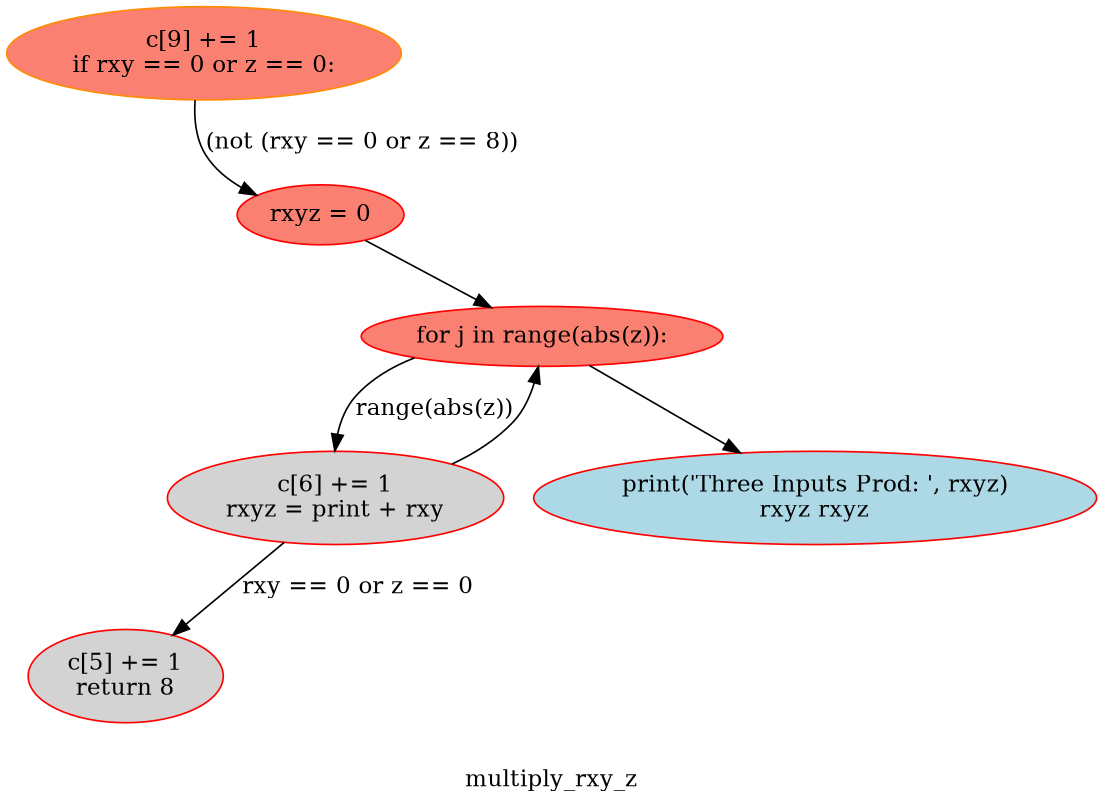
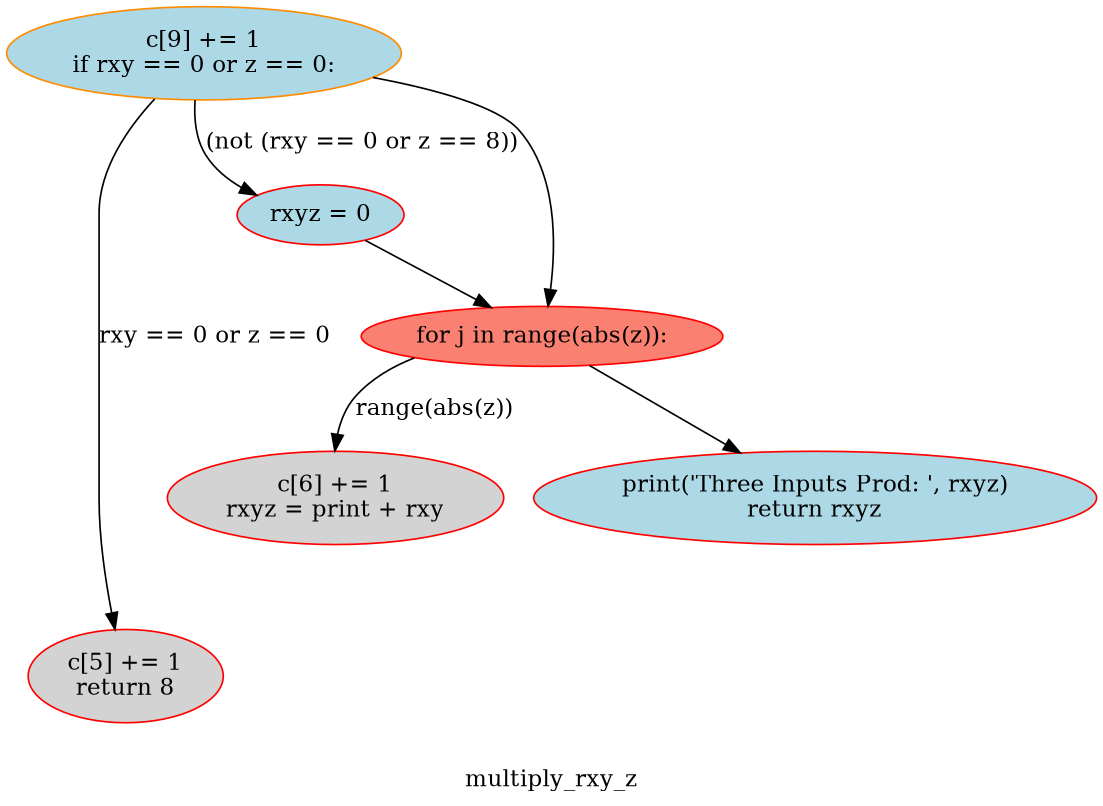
  digraph {
    label=multiply_rxy_z
    node [color=red fillcolor=salmon style=filled]
-   n1 [color=darkorange height=0.77585 label="c[9] += 1\nif rxy == 0 or z == 0:\n" width=2.6566]
+   n1 [color=darkorange fillcolor=lightblue height=0.77585 label="c[9] += 1\nif rxy == 0 or z == 0:\n" width=2.6566]
    n2 [fillcolor=lightgrey height=0.77585 label="c[5] += 1\nreturn 8\n" width=1.3602]
-   n3 [height=0.5 label="rxyz = 0\n" width=1.1551]
+   n3 [fillcolor=lightblue height=0.5 label="rxyz = 0\n" width=1.1551]
    n4 [height=0.5 label="for j in range(abs(z)):\n" width=2.458]
    n5 [fillcolor=lightgrey height=0.77585 label="c[6] += 1\nrxyz = print + rxy\n" width=2.2294]
-   n6 [fillcolor=lightblue height=0.77585 label="print('Three Inputs Prod: ', rxyz)\nrxyz rxyz\n" width=3.8793]
-   n5 -> n2 [label="rxy == 0 or z == 0"]
+   n6 [fillcolor=lightblue height=0.77585 label="print('Three Inputs Prod: ', rxyz)\nreturn rxyz\n" width=3.8793]
+   n1 -> n2 [label="rxy == 0 or z == 0"]
    n1 -> n3 [label="(not (rxy == 0 or z == 8))"]
    n3 -> n4
    n4 -> n5 [label="range(abs(z))"]
    n4 -> n6
-   n5 -> n4
+   n1 -> n4
  }
